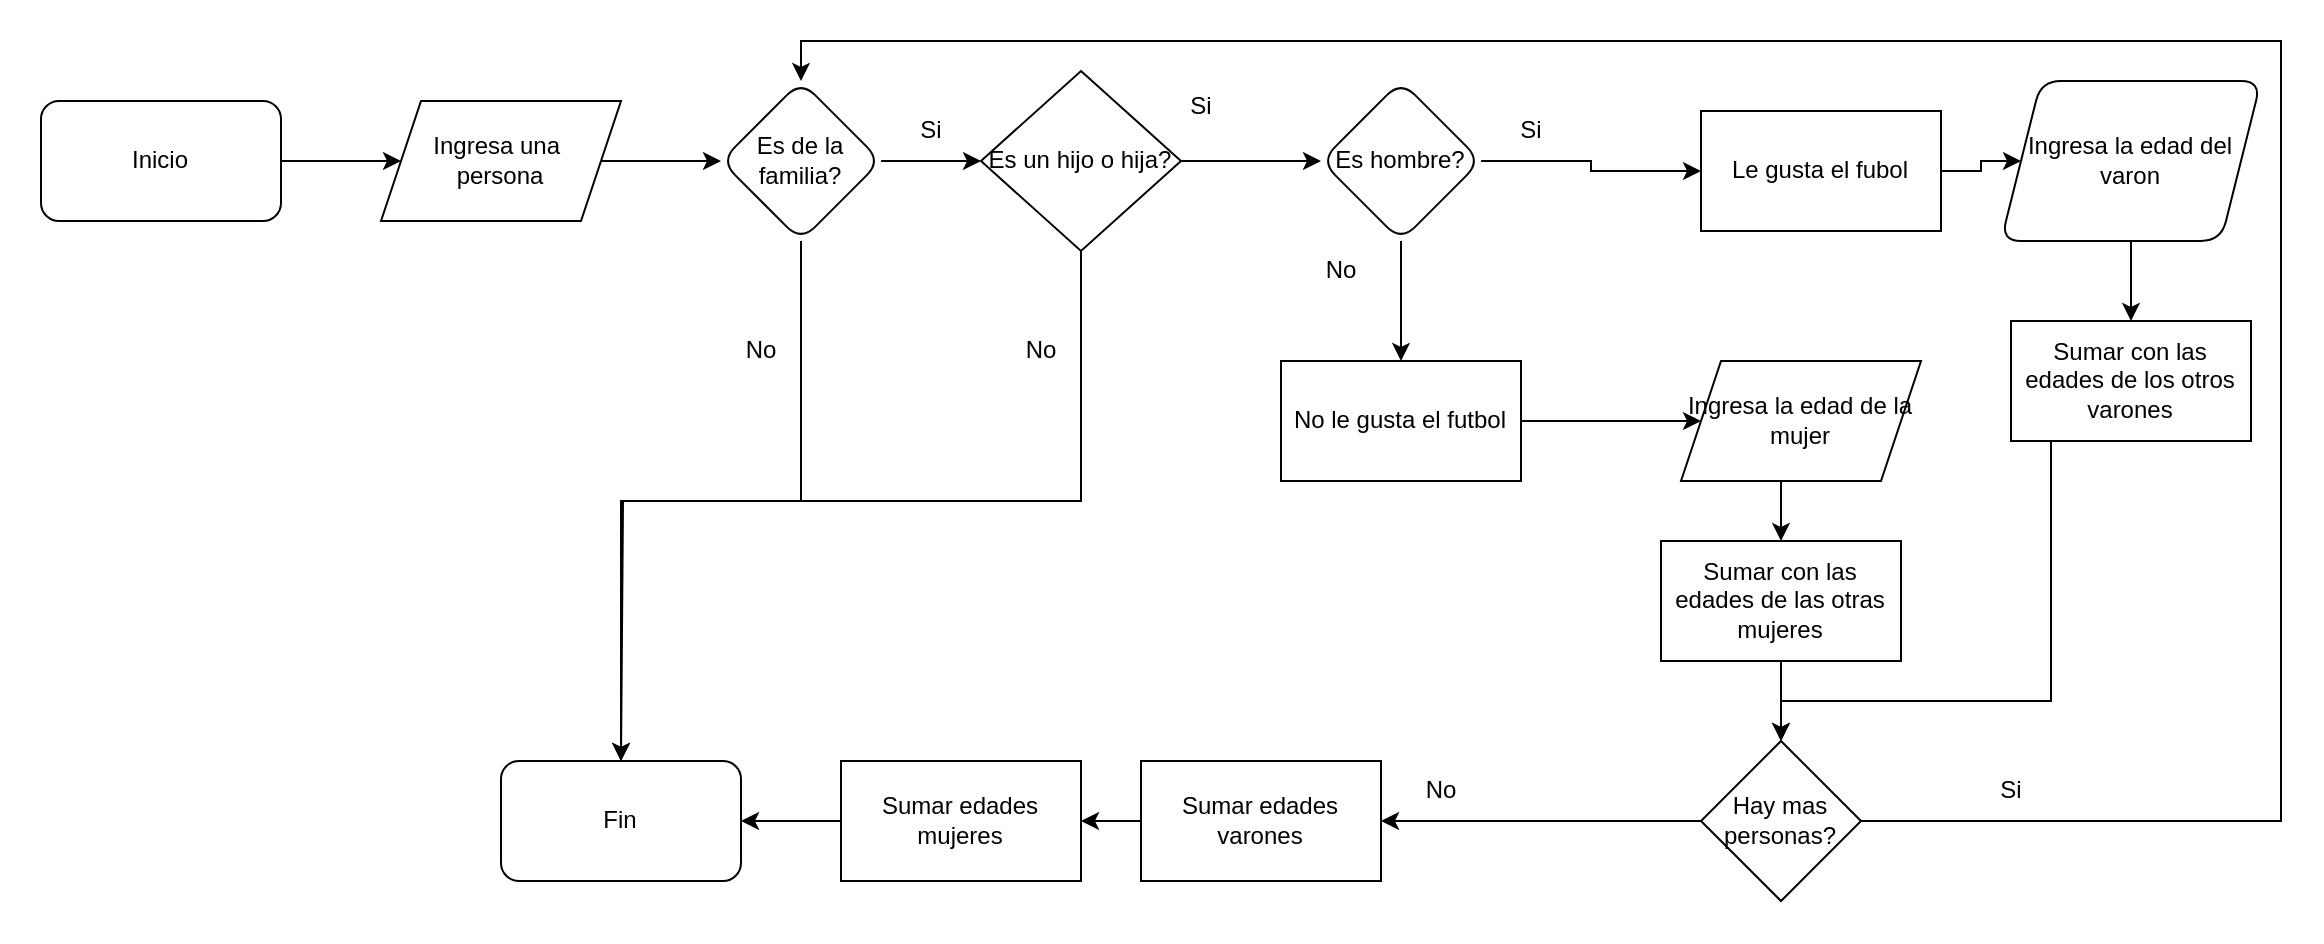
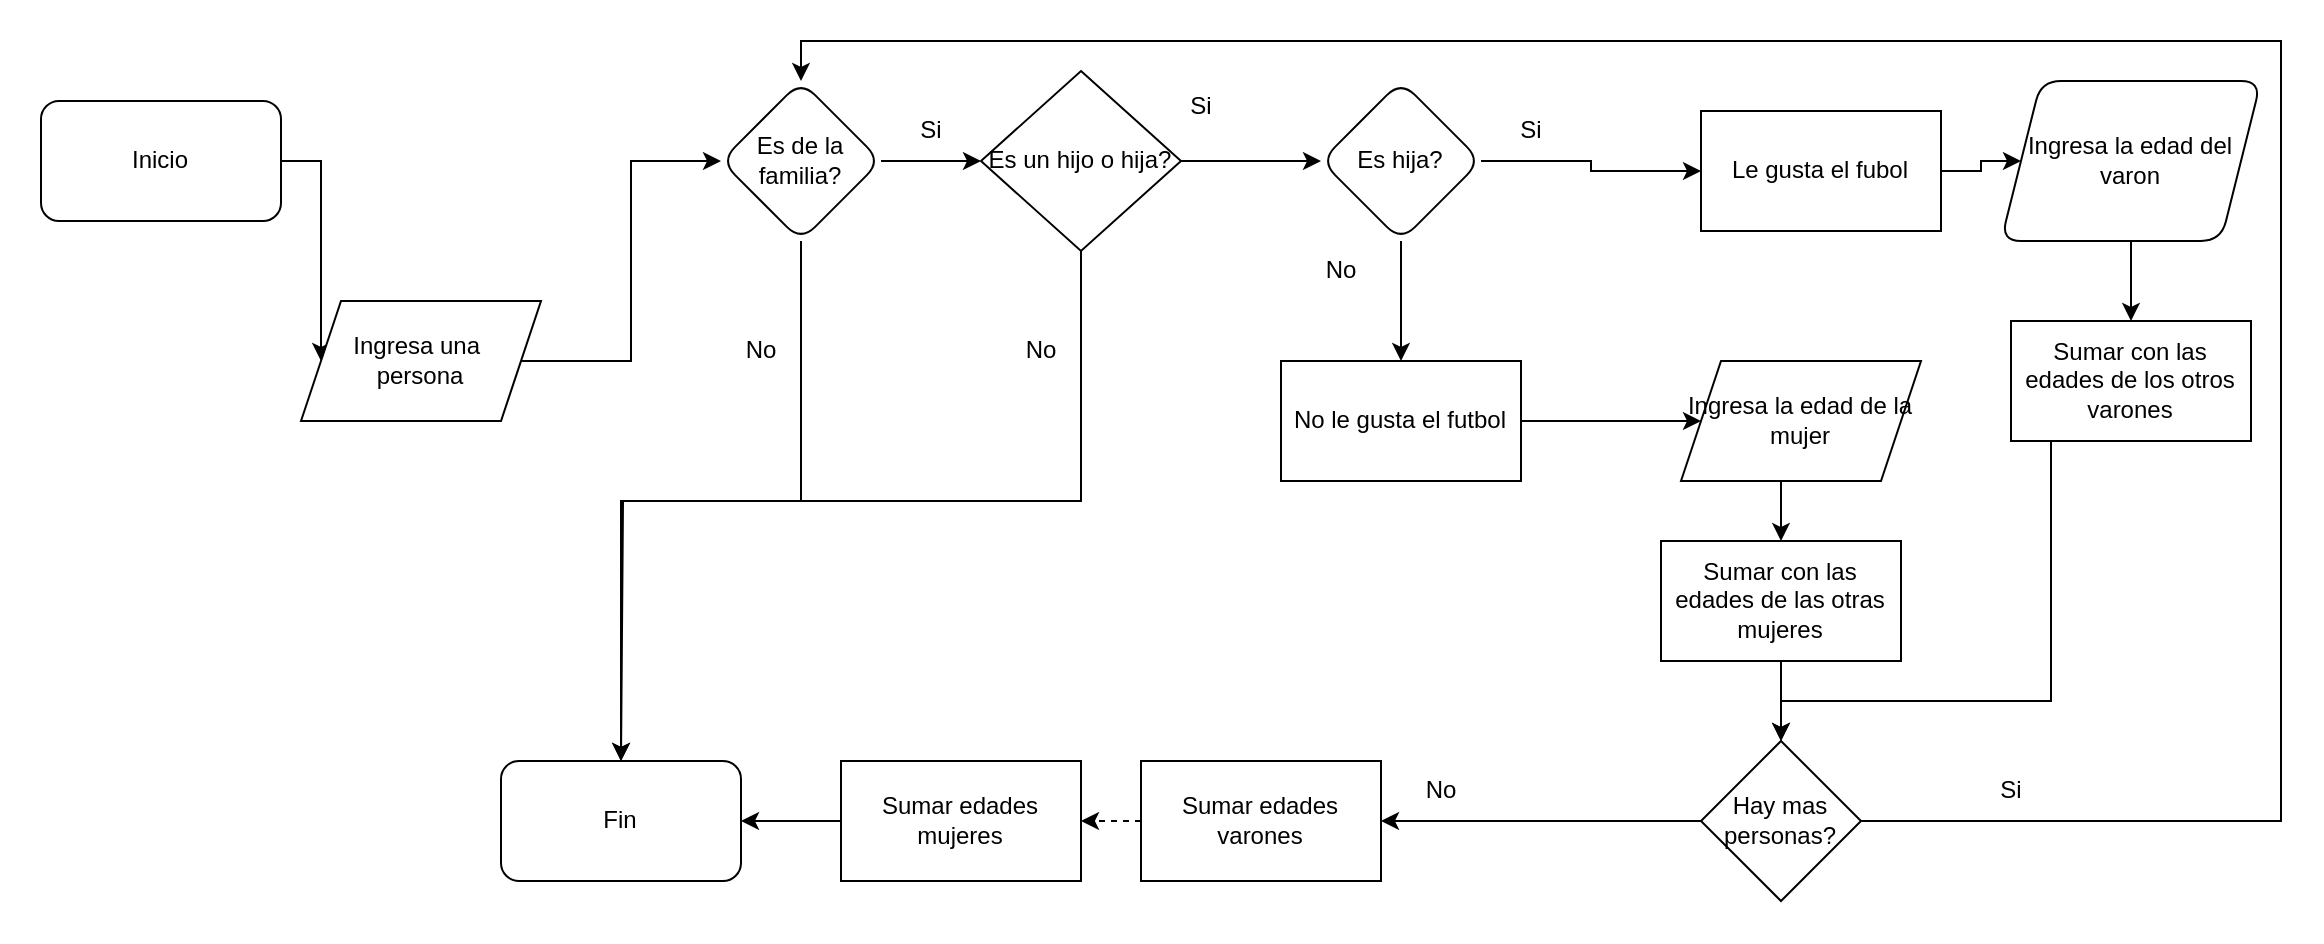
  <mxCell id="0" />
  <mxCell id="1" parent="0" />
  <mxCell id="2" style="edgeStyle=orthogonalEdgeStyle;rounded=0;orthogonalLoop=1;jettySize=auto;html=1;exitX=1;exitY=0.5;exitDx=0;exitDy=0;entryX=0;entryY=0.5;entryDx=0;entryDy=0;" edge="1" parent="1" source="3" target="37"><mxGeometry relative="1" as="geometry" /></mxCell>
  <mxCell id="3" value="Inicio" style="rounded=1;whiteSpace=wrap;html=1;" vertex="1" parent="1"><mxGeometry x="20" y="50" width="120" height="60" as="geometry" /></mxCell>
  <mxCell id="4" style="edgeStyle=orthogonalEdgeStyle;rounded=0;orthogonalLoop=1;jettySize=auto;html=1;exitX=0.5;exitY=1;exitDx=0;exitDy=0;entryX=0.5;entryY=0;entryDx=0;entryDy=0;" edge="1" parent="1" source="6" target="14"><mxGeometry relative="1" as="geometry" /></mxCell>
  <mxCell id="5" style="edgeStyle=orthogonalEdgeStyle;rounded=0;orthogonalLoop=1;jettySize=auto;html=1;exitX=1;exitY=0.5;exitDx=0;exitDy=0;entryX=0;entryY=0.5;entryDx=0;entryDy=0;" edge="1" parent="1" source="6" target="40"><mxGeometry relative="1" as="geometry" /></mxCell>
  <mxCell id="6" value="Es de la familia?" style="rhombus;whiteSpace=wrap;html=1;rounded=1;" vertex="1" parent="1"><mxGeometry x="360" y="40" width="80" height="80" as="geometry" /></mxCell>
  <mxCell id="7" value="" style="edgeStyle=orthogonalEdgeStyle;rounded=0;orthogonalLoop=1;jettySize=auto;html=1;" edge="1" parent="1" source="9" target="16"><mxGeometry relative="1" as="geometry"><mxPoint x="660" y="210" as="targetPoint" /></mxGeometry></mxCell>
  <mxCell id="8" style="edgeStyle=orthogonalEdgeStyle;rounded=0;orthogonalLoop=1;jettySize=auto;html=1;exitX=1;exitY=0.5;exitDx=0;exitDy=0;entryX=0;entryY=0.5;entryDx=0;entryDy=0;" edge="1" parent="1" source="9" target="18"><mxGeometry relative="1" as="geometry" /></mxCell>
- <mxCell id="9" value="Es hombre?" style="rhombus;whiteSpace=wrap;html=1;rounded=1;" vertex="1" parent="1"><mxGeometry x="660" y="40" width="80" height="80" as="geometry" /></mxCell>
+ <mxCell id="9" value="Es hija?" style="rhombus;whiteSpace=wrap;html=1;rounded=1;" vertex="1" parent="1"><mxGeometry x="660" y="40" width="80" height="80" as="geometry" /></mxCell>
  <mxCell id="10" value="Si" style="text;html=1;align=center;verticalAlign=middle;resizable=0;points=[];autosize=1;strokeColor=none;fillColor=none;" vertex="1" parent="1"><mxGeometry x="450" y="50" width="30" height="30" as="geometry" /></mxCell>
  <mxCell id="11" style="edgeStyle=orthogonalEdgeStyle;rounded=0;orthogonalLoop=1;jettySize=auto;html=1;exitX=0.5;exitY=1;exitDx=0;exitDy=0;entryX=0.5;entryY=0;entryDx=0;entryDy=0;" edge="1" parent="1" source="12" target="20"><mxGeometry relative="1" as="geometry" /></mxCell>
  <mxCell id="12" value="Ingresa la edad del varon" style="shape=parallelogram;perimeter=parallelogramPerimeter;whiteSpace=wrap;html=1;fixedSize=1;rounded=1;" vertex="1" parent="1"><mxGeometry x="1000" y="40" width="130" height="80" as="geometry" /></mxCell>
  <mxCell id="13" value="No" style="text;html=1;align=center;verticalAlign=middle;resizable=0;points=[];autosize=1;strokeColor=none;fillColor=none;" vertex="1" parent="1"><mxGeometry x="650" y="120" width="40" height="30" as="geometry" /></mxCell>
  <mxCell id="14" value="Fin" style="rounded=1;whiteSpace=wrap;html=1;" vertex="1" parent="1"><mxGeometry x="250" y="380" width="120" height="60" as="geometry" /></mxCell>
  <mxCell id="15" style="edgeStyle=orthogonalEdgeStyle;rounded=0;orthogonalLoop=1;jettySize=auto;html=1;exitX=1;exitY=0.5;exitDx=0;exitDy=0;entryX=0;entryY=0.5;entryDx=0;entryDy=0;" edge="1" parent="1" source="16" target="22"><mxGeometry relative="1" as="geometry" /></mxCell>
  <mxCell id="16" value="No le gusta el futbol" style="rounded=0;whiteSpace=wrap;html=1;" vertex="1" parent="1"><mxGeometry x="640" y="180" width="120" height="60" as="geometry" /></mxCell>
  <mxCell id="17" style="edgeStyle=orthogonalEdgeStyle;rounded=0;orthogonalLoop=1;jettySize=auto;html=1;exitX=1;exitY=0.5;exitDx=0;exitDy=0;" edge="1" parent="1" source="18" target="12"><mxGeometry relative="1" as="geometry" /></mxCell>
  <mxCell id="18" value="Le gusta el fubol" style="rounded=0;whiteSpace=wrap;html=1;" vertex="1" parent="1"><mxGeometry x="850" y="55" width="120" height="60" as="geometry" /></mxCell>
  <mxCell id="19" style="edgeStyle=orthogonalEdgeStyle;rounded=0;orthogonalLoop=1;jettySize=auto;html=1;exitX=0.5;exitY=1;exitDx=0;exitDy=0;entryX=0.5;entryY=0;entryDx=0;entryDy=0;" edge="1" parent="1" source="20" target="29"><mxGeometry relative="1" as="geometry"><Array as="points"><mxPoint x="1025" y="350" /><mxPoint x="890" y="350" /></Array></mxGeometry></mxCell>
  <mxCell id="20" value="Sumar con las edades de los otros varones" style="rounded=0;whiteSpace=wrap;html=1;" vertex="1" parent="1"><mxGeometry x="1005" y="160" width="120" height="60" as="geometry" /></mxCell>
  <mxCell id="21" style="edgeStyle=orthogonalEdgeStyle;rounded=0;orthogonalLoop=1;jettySize=auto;html=1;exitX=0.5;exitY=1;exitDx=0;exitDy=0;entryX=0.5;entryY=0;entryDx=0;entryDy=0;" edge="1" parent="1" source="22" target="24"><mxGeometry relative="1" as="geometry" /></mxCell>
  <mxCell id="22" value="Ingresa la edad de la mujer" style="shape=parallelogram;perimeter=parallelogramPerimeter;whiteSpace=wrap;html=1;fixedSize=1;" vertex="1" parent="1"><mxGeometry x="840" y="180" width="120" height="60" as="geometry" /></mxCell>
  <mxCell id="23" style="edgeStyle=orthogonalEdgeStyle;rounded=0;orthogonalLoop=1;jettySize=auto;html=1;exitX=0.5;exitY=1;exitDx=0;exitDy=0;entryX=0.5;entryY=0;entryDx=0;entryDy=0;" edge="1" parent="1" source="24" target="29"><mxGeometry relative="1" as="geometry" /></mxCell>
  <mxCell id="24" value="Sumar con las edades de las otras mujeres" style="rounded=0;whiteSpace=wrap;html=1;" vertex="1" parent="1"><mxGeometry x="830" y="270" width="120" height="60" as="geometry" /></mxCell>
  <mxCell id="25" value="No" style="text;html=1;align=center;verticalAlign=middle;resizable=0;points=[];autosize=1;strokeColor=none;fillColor=none;" vertex="1" parent="1"><mxGeometry x="360" y="160" width="40" height="30" as="geometry" /></mxCell>
  <mxCell id="26" value="Si" style="text;html=1;align=center;verticalAlign=middle;resizable=0;points=[];autosize=1;strokeColor=none;fillColor=none;" vertex="1" parent="1"><mxGeometry x="750" y="50" width="30" height="30" as="geometry" /></mxCell>
  <mxCell id="27" style="edgeStyle=orthogonalEdgeStyle;rounded=0;orthogonalLoop=1;jettySize=auto;html=1;exitX=0;exitY=0.5;exitDx=0;exitDy=0;" edge="1" parent="1" source="29" target="33"><mxGeometry relative="1" as="geometry"><mxPoint x="670" y="410" as="targetPoint" /></mxGeometry></mxCell>
  <mxCell id="28" style="edgeStyle=orthogonalEdgeStyle;rounded=0;orthogonalLoop=1;jettySize=auto;html=1;exitX=1;exitY=0.5;exitDx=0;exitDy=0;entryX=0.5;entryY=0;entryDx=0;entryDy=0;" edge="1" parent="1" source="29" target="6"><mxGeometry relative="1" as="geometry"><Array as="points"><mxPoint x="1140" y="410" /><mxPoint x="1140" y="20" /><mxPoint x="400" y="20" /></Array></mxGeometry></mxCell>
  <mxCell id="29" value="Hay mas personas?" style="rhombus;whiteSpace=wrap;html=1;" vertex="1" parent="1"><mxGeometry x="850" y="370" width="80" height="80" as="geometry" /></mxCell>
  <mxCell id="30" value="No" style="text;html=1;align=center;verticalAlign=middle;resizable=0;points=[];autosize=1;strokeColor=none;fillColor=none;" vertex="1" parent="1"><mxGeometry x="700" y="380" width="40" height="30" as="geometry" /></mxCell>
  <mxCell id="31" value="Si" style="text;html=1;align=center;verticalAlign=middle;resizable=0;points=[];autosize=1;strokeColor=none;fillColor=none;" vertex="1" parent="1"><mxGeometry x="990" y="380" width="30" height="30" as="geometry" /></mxCell>
- <mxCell id="32" style="edgeStyle=orthogonalEdgeStyle;rounded=0;orthogonalLoop=1;jettySize=auto;html=1;exitX=0;exitY=0.5;exitDx=0;exitDy=0;entryX=1;entryY=0.5;entryDx=0;entryDy=0;" edge="1" parent="1" source="33" target="35"><mxGeometry relative="1" as="geometry" /></mxCell>
+ <mxCell id="32" style="edgeStyle=orthogonalEdgeStyle;rounded=0;orthogonalLoop=1;jettySize=auto;html=1;exitX=0;exitY=0.5;exitDx=0;exitDy=0;entryX=1;entryY=0.5;entryDx=0;entryDy=0;dashed=1;" edge="1" parent="1" source="33" target="35"><mxGeometry relative="1" as="geometry" /></mxCell>
  <mxCell id="33" value="Sumar edades varones" style="rounded=0;whiteSpace=wrap;html=1;" vertex="1" parent="1"><mxGeometry x="570" y="380" width="120" height="60" as="geometry" /></mxCell>
  <mxCell id="34" style="edgeStyle=orthogonalEdgeStyle;rounded=0;orthogonalLoop=1;jettySize=auto;html=1;exitX=0;exitY=0.5;exitDx=0;exitDy=0;entryX=1;entryY=0.5;entryDx=0;entryDy=0;" edge="1" parent="1" source="35" target="14"><mxGeometry relative="1" as="geometry" /></mxCell>
  <mxCell id="35" value="Sumar edades mujeres" style="rounded=0;whiteSpace=wrap;html=1;" vertex="1" parent="1"><mxGeometry x="420" y="380" width="120" height="60" as="geometry" /></mxCell>
  <mxCell id="36" style="edgeStyle=orthogonalEdgeStyle;rounded=0;orthogonalLoop=1;jettySize=auto;html=1;exitX=1;exitY=0.5;exitDx=0;exitDy=0;entryX=0;entryY=0.5;entryDx=0;entryDy=0;" edge="1" parent="1" source="37" target="6"><mxGeometry relative="1" as="geometry" /></mxCell>
- <mxCell id="37" value="Ingresa una&amp;nbsp;&lt;div&gt;persona&lt;/div&gt;" style="shape=parallelogram;perimeter=parallelogramPerimeter;whiteSpace=wrap;html=1;fixedSize=1;" vertex="1" parent="1"><mxGeometry x="190" y="50" width="120" height="60" as="geometry" /></mxCell>
+ <mxCell id="37" value="Ingresa una&amp;nbsp;&lt;div&gt;persona&lt;/div&gt;" style="shape=parallelogram;perimeter=parallelogramPerimeter;whiteSpace=wrap;html=1;fixedSize=1;" vertex="1" parent="1"><mxGeometry x="150" y="150" width="120" height="60" as="geometry" /></mxCell>
  <mxCell id="38" style="edgeStyle=orthogonalEdgeStyle;rounded=0;orthogonalLoop=1;jettySize=auto;html=1;exitX=1;exitY=0.5;exitDx=0;exitDy=0;entryX=0;entryY=0.5;entryDx=0;entryDy=0;" edge="1" parent="1" source="40" target="9"><mxGeometry relative="1" as="geometry" /></mxCell>
  <mxCell id="39" style="edgeStyle=orthogonalEdgeStyle;rounded=0;orthogonalLoop=1;jettySize=auto;html=1;exitX=0.5;exitY=1;exitDx=0;exitDy=0;entryX=0.5;entryY=0;entryDx=0;entryDy=0;" edge="1" parent="1" source="40" target="14"><mxGeometry relative="1" as="geometry"><mxPoint x="310" y="370" as="targetPoint" /><Array as="points"><mxPoint x="540" y="250" /><mxPoint x="311" y="250" /></Array></mxGeometry></mxCell>
  <mxCell id="40" value="Es un hijo o hija?" style="rhombus;whiteSpace=wrap;html=1;" vertex="1" parent="1"><mxGeometry x="490" y="35" width="100" height="90" as="geometry" /></mxCell>
  <mxCell id="41" value="Si" style="text;html=1;align=center;verticalAlign=middle;resizable=0;points=[];autosize=1;strokeColor=none;fillColor=none;" vertex="1" parent="1"><mxGeometry x="585" y="38" width="30" height="30" as="geometry" /></mxCell>
  <mxCell id="42" value="No" style="text;html=1;align=center;verticalAlign=middle;resizable=0;points=[];autosize=1;strokeColor=none;fillColor=none;" vertex="1" parent="1"><mxGeometry x="500" y="160" width="40" height="30" as="geometry" /></mxCell>
